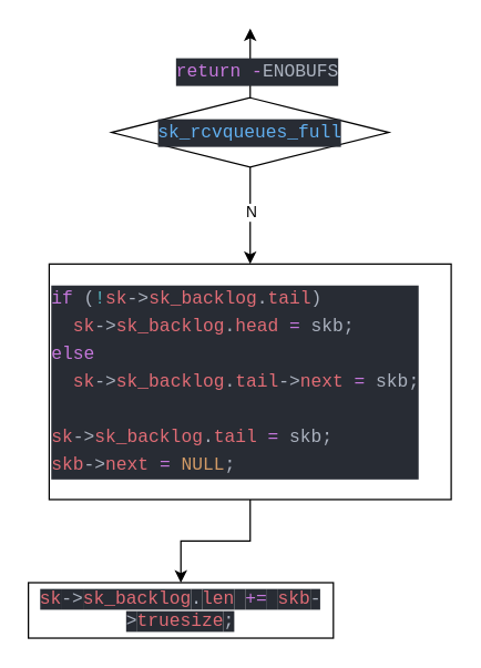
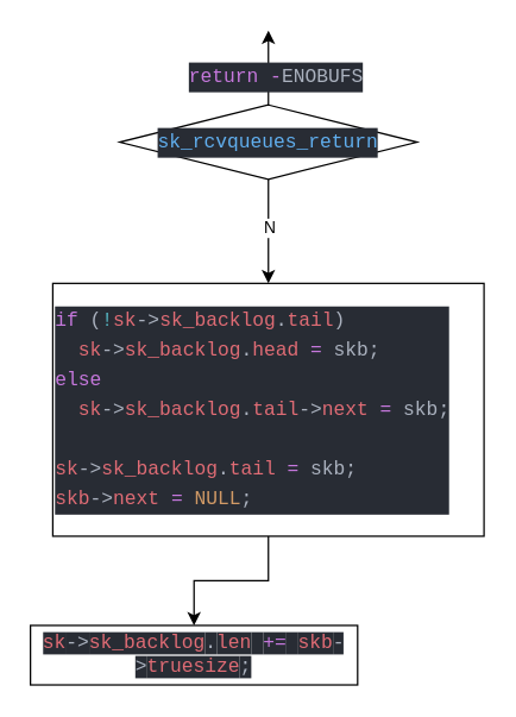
  <mxCell id="0" />
  <mxCell id="1" parent="0" />
  <mxCell id="2" style="edgeStyle=orthogonalEdgeStyle;rounded=0;orthogonalLoop=1;jettySize=auto;html=1;" edge="1" parent="1" source="6"><mxGeometry relative="1" as="geometry"><mxPoint x="180" y="20" as="targetPoint" /></mxGeometry></mxCell>
  <mxCell id="3" value="&lt;div style=&quot;color: rgb(171 , 178 , 191) ; background-color: rgb(40 , 44 , 52) ; font-family: &amp;#34;monaco&amp;#34; , &amp;#34;menlo&amp;#34; , &amp;#34;monaco&amp;#34; , &amp;#34;courier new&amp;#34; , monospace ; font-size: 13px ; line-height: 20px&quot;&gt;&lt;span style=&quot;color: #c678dd&quot;&gt;return -&lt;/span&gt;ENOBUFS&lt;/div&gt;" style="edgeLabel;html=1;align=center;verticalAlign=middle;resizable=0;points=[];" vertex="1" connectable="0" parent="2"><mxGeometry x="-0.2" y="-4" relative="1" as="geometry"><mxPoint as="offset" /></mxGeometry></mxCell>
  <mxCell id="4" style="edgeStyle=orthogonalEdgeStyle;rounded=0;orthogonalLoop=1;jettySize=auto;html=1;exitX=0.5;exitY=1;exitDx=0;exitDy=0;entryX=0.5;entryY=0;entryDx=0;entryDy=0;" edge="1" parent="1" source="6" target="9"><mxGeometry relative="1" as="geometry" /></mxCell>
  <mxCell id="5" value="N" style="edgeLabel;html=1;align=center;verticalAlign=middle;resizable=0;points=[];" vertex="1" connectable="0" parent="4"><mxGeometry x="-0.086" relative="1" as="geometry"><mxPoint as="offset" /></mxGeometry></mxCell>
- <mxCell id="6" value="&lt;div style=&quot;color: rgb(171 , 178 , 191) ; background-color: rgb(40 , 44 , 52) ; font-family: &amp;#34;monaco&amp;#34; , &amp;#34;menlo&amp;#34; , &amp;#34;monaco&amp;#34; , &amp;#34;courier new&amp;#34; , monospace ; font-size: 13px ; line-height: 20px&quot;&gt;&lt;span style=&quot;color: #61afef&quot;&gt;sk_rcvqueues_full&lt;/span&gt;&lt;/div&gt;" style="rhombus;whiteSpace=wrap;html=1;" vertex="1" parent="1"><mxGeometry x="80" y="70" width="200" height="50" as="geometry" /></mxCell>
+ <mxCell id="6" value="&lt;div style=&quot;color: rgb(171 , 178 , 191) ; background-color: rgb(40 , 44 , 52) ; font-family: &amp;#34;monaco&amp;#34; , &amp;#34;menlo&amp;#34; , &amp;#34;monaco&amp;#34; , &amp;#34;courier new&amp;#34; , monospace ; font-size: 13px ; line-height: 20px&quot;&gt;&lt;span style=&quot;color: #61afef&quot;&gt;sk_rcvqueues_return&lt;/span&gt;&lt;/div&gt;" style="rhombus;whiteSpace=wrap;html=1;" vertex="1" parent="1"><mxGeometry x="80" y="70" width="200" height="50" as="geometry" /></mxCell>
  <mxCell id="7" value="&lt;meta charset=&quot;utf-8&quot;&gt;&lt;span style=&quot;font-family: monaco, menlo, monaco, &amp;quot;courier new&amp;quot;, monospace; font-size: 13px; font-style: normal; font-variant-ligatures: normal; font-variant-caps: normal; font-weight: 400; letter-spacing: normal; orphans: 2; text-align: left; text-indent: 0px; text-transform: none; widows: 2; word-spacing: 0px; -webkit-text-stroke-width: 0px; background-color: rgb(40, 44, 52); text-decoration-style: initial; text-decoration-color: initial; color: rgb(224, 108, 117);&quot;&gt;sk&lt;/span&gt;&lt;span style=&quot;color: rgb(171, 178, 191); font-family: monaco, menlo, monaco, &amp;quot;courier new&amp;quot;, monospace; font-size: 13px; font-style: normal; font-variant-ligatures: normal; font-variant-caps: normal; font-weight: 400; letter-spacing: normal; orphans: 2; text-align: left; text-indent: 0px; text-transform: none; widows: 2; word-spacing: 0px; -webkit-text-stroke-width: 0px; background-color: rgb(40, 44, 52); text-decoration-style: initial; text-decoration-color: initial;&quot;&gt;-&amp;gt;&lt;/span&gt;&lt;span style=&quot;font-family: monaco, menlo, monaco, &amp;quot;courier new&amp;quot;, monospace; font-size: 13px; font-style: normal; font-variant-ligatures: normal; font-variant-caps: normal; font-weight: 400; letter-spacing: normal; orphans: 2; text-align: left; text-indent: 0px; text-transform: none; widows: 2; word-spacing: 0px; -webkit-text-stroke-width: 0px; background-color: rgb(40, 44, 52); text-decoration-style: initial; text-decoration-color: initial; color: rgb(224, 108, 117);&quot;&gt;sk_backlog&lt;/span&gt;&lt;span style=&quot;color: rgb(171, 178, 191); font-family: monaco, menlo, monaco, &amp;quot;courier new&amp;quot;, monospace; font-size: 13px; font-style: normal; font-variant-ligatures: normal; font-variant-caps: normal; font-weight: 400; letter-spacing: normal; orphans: 2; text-align: left; text-indent: 0px; text-transform: none; widows: 2; word-spacing: 0px; -webkit-text-stroke-width: 0px; background-color: rgb(40, 44, 52); text-decoration-style: initial; text-decoration-color: initial;&quot;&gt;.&lt;/span&gt;&lt;span style=&quot;font-family: monaco, menlo, monaco, &amp;quot;courier new&amp;quot;, monospace; font-size: 13px; font-style: normal; font-variant-ligatures: normal; font-variant-caps: normal; font-weight: 400; letter-spacing: normal; orphans: 2; text-align: left; text-indent: 0px; text-transform: none; widows: 2; word-spacing: 0px; -webkit-text-stroke-width: 0px; background-color: rgb(40, 44, 52); text-decoration-style: initial; text-decoration-color: initial; color: rgb(224, 108, 117);&quot;&gt;len&lt;/span&gt;&lt;span style=&quot;color: rgb(171, 178, 191); font-family: monaco, menlo, monaco, &amp;quot;courier new&amp;quot;, monospace; font-size: 13px; font-style: normal; font-variant-ligatures: normal; font-variant-caps: normal; font-weight: 400; letter-spacing: normal; orphans: 2; text-align: left; text-indent: 0px; text-transform: none; widows: 2; word-spacing: 0px; -webkit-text-stroke-width: 0px; background-color: rgb(40, 44, 52); text-decoration-style: initial; text-decoration-color: initial;&quot;&gt;&lt;span&gt;&amp;nbsp;&lt;/span&gt;&lt;/span&gt;&lt;span style=&quot;font-family: monaco, menlo, monaco, &amp;quot;courier new&amp;quot;, monospace; font-size: 13px; font-style: normal; font-variant-ligatures: normal; font-variant-caps: normal; font-weight: 400; letter-spacing: normal; orphans: 2; text-align: left; text-indent: 0px; text-transform: none; widows: 2; word-spacing: 0px; -webkit-text-stroke-width: 0px; background-color: rgb(40, 44, 52); text-decoration-style: initial; text-decoration-color: initial; color: rgb(198, 120, 221);&quot;&gt;+=&lt;/span&gt;&lt;span style=&quot;color: rgb(171, 178, 191); font-family: monaco, menlo, monaco, &amp;quot;courier new&amp;quot;, monospace; font-size: 13px; font-style: normal; font-variant-ligatures: normal; font-variant-caps: normal; font-weight: 400; letter-spacing: normal; orphans: 2; text-align: left; text-indent: 0px; text-transform: none; widows: 2; word-spacing: 0px; -webkit-text-stroke-width: 0px; background-color: rgb(40, 44, 52); text-decoration-style: initial; text-decoration-color: initial;&quot;&gt;&lt;span&gt;&amp;nbsp;&lt;/span&gt;&lt;/span&gt;&lt;span style=&quot;font-family: monaco, menlo, monaco, &amp;quot;courier new&amp;quot;, monospace; font-size: 13px; font-style: normal; font-variant-ligatures: normal; font-variant-caps: normal; font-weight: 400; letter-spacing: normal; orphans: 2; text-align: left; text-indent: 0px; text-transform: none; widows: 2; word-spacing: 0px; -webkit-text-stroke-width: 0px; background-color: rgb(40, 44, 52); text-decoration-style: initial; text-decoration-color: initial; color: rgb(224, 108, 117);&quot;&gt;skb&lt;/span&gt;&lt;span style=&quot;color: rgb(171, 178, 191); font-family: monaco, menlo, monaco, &amp;quot;courier new&amp;quot;, monospace; font-size: 13px; font-style: normal; font-variant-ligatures: normal; font-variant-caps: normal; font-weight: 400; letter-spacing: normal; orphans: 2; text-align: left; text-indent: 0px; text-transform: none; widows: 2; word-spacing: 0px; -webkit-text-stroke-width: 0px; background-color: rgb(40, 44, 52); text-decoration-style: initial; text-decoration-color: initial;&quot;&gt;-&amp;gt;&lt;/span&gt;&lt;span style=&quot;font-family: monaco, menlo, monaco, &amp;quot;courier new&amp;quot;, monospace; font-size: 13px; font-style: normal; font-variant-ligatures: normal; font-variant-caps: normal; font-weight: 400; letter-spacing: normal; orphans: 2; text-align: left; text-indent: 0px; text-transform: none; widows: 2; word-spacing: 0px; -webkit-text-stroke-width: 0px; background-color: rgb(40, 44, 52); text-decoration-style: initial; text-decoration-color: initial; color: rgb(224, 108, 117);&quot;&gt;truesize&lt;/span&gt;&lt;span style=&quot;color: rgb(171, 178, 191); font-family: monaco, menlo, monaco, &amp;quot;courier new&amp;quot;, monospace; font-size: 13px; font-style: normal; font-variant-ligatures: normal; font-variant-caps: normal; font-weight: 400; letter-spacing: normal; orphans: 2; text-align: left; text-indent: 0px; text-transform: none; widows: 2; word-spacing: 0px; -webkit-text-stroke-width: 0px; background-color: rgb(40, 44, 52); text-decoration-style: initial; text-decoration-color: initial;&quot;&gt;;&lt;/span&gt;" style="rounded=0;whiteSpace=wrap;html=1;" vertex="1" parent="1"><mxGeometry x="20" y="420" width="220" height="40" as="geometry" /></mxCell>
  <mxCell id="8" style="edgeStyle=orthogonalEdgeStyle;rounded=0;orthogonalLoop=1;jettySize=auto;html=1;exitX=0.5;exitY=1;exitDx=0;exitDy=0;" edge="1" parent="1" source="9" target="7"><mxGeometry relative="1" as="geometry" /></mxCell>
  <mxCell id="9" value="&lt;div style=&quot;color: rgb(171 , 178 , 191) ; background-color: rgb(40 , 44 , 52) ; font-family: &amp;#34;monaco&amp;#34; , &amp;#34;menlo&amp;#34; , &amp;#34;monaco&amp;#34; , &amp;#34;courier new&amp;#34; , monospace ; font-size: 13px ; line-height: 20px&quot;&gt;&lt;div&gt;&lt;span style=&quot;color: #c678dd&quot;&gt;if&lt;/span&gt; (&lt;span style=&quot;color: #56b6c2&quot;&gt;!&lt;/span&gt;&lt;span style=&quot;color: #e06c75&quot;&gt;sk&lt;/span&gt;-&amp;gt;&lt;span style=&quot;color: #e06c75&quot;&gt;sk_backlog&lt;/span&gt;.&lt;span style=&quot;color: #e06c75&quot;&gt;tail&lt;/span&gt;)&lt;/div&gt;&lt;div&gt;        &lt;span style=&quot;color: #e06c75&quot;&gt;&amp;nbsp; sk&lt;/span&gt;-&amp;gt;&lt;span style=&quot;color: #e06c75&quot;&gt;sk_backlog&lt;/span&gt;.&lt;span style=&quot;color: #e06c75&quot;&gt;head&lt;/span&gt; &lt;span style=&quot;color: #c678dd&quot;&gt;=&lt;/span&gt; skb;&lt;/div&gt;&lt;div&gt;    &lt;span style=&quot;color: #c678dd&quot;&gt;else&lt;/span&gt;&lt;/div&gt;&lt;div&gt;        &lt;span style=&quot;color: #e06c75&quot;&gt;&amp;nbsp; sk&lt;/span&gt;-&amp;gt;&lt;span style=&quot;color: #e06c75&quot;&gt;sk_backlog&lt;/span&gt;.&lt;span style=&quot;color: #e06c75&quot;&gt;tail&lt;/span&gt;-&amp;gt;&lt;span style=&quot;color: #e06c75&quot;&gt;next&lt;/span&gt; &lt;span style=&quot;color: #c678dd&quot;&gt;=&lt;/span&gt; skb;&lt;/div&gt;&lt;br&gt;&lt;div&gt;    &lt;span style=&quot;color: #e06c75&quot;&gt;sk&lt;/span&gt;-&amp;gt;&lt;span style=&quot;color: #e06c75&quot;&gt;sk_backlog&lt;/span&gt;.&lt;span style=&quot;color: #e06c75&quot;&gt;tail&lt;/span&gt; &lt;span style=&quot;color: #c678dd&quot;&gt;=&lt;/span&gt; skb;&lt;/div&gt;&lt;div&gt;    &lt;span style=&quot;color: #e06c75&quot;&gt;skb&lt;/span&gt;-&amp;gt;&lt;span style=&quot;color: #e06c75&quot;&gt;next&lt;/span&gt; &lt;span style=&quot;color: #c678dd&quot;&gt;=&lt;/span&gt; &lt;span style=&quot;color: #d19a66&quot;&gt;NULL&lt;/span&gt;;&lt;/div&gt;&lt;/div&gt;" style="align=left;rounded=0;whiteSpace=wrap;html=1;" vertex="1" parent="1"><mxGeometry x="35" y="190" width="290" height="170" as="geometry" /></mxCell>
